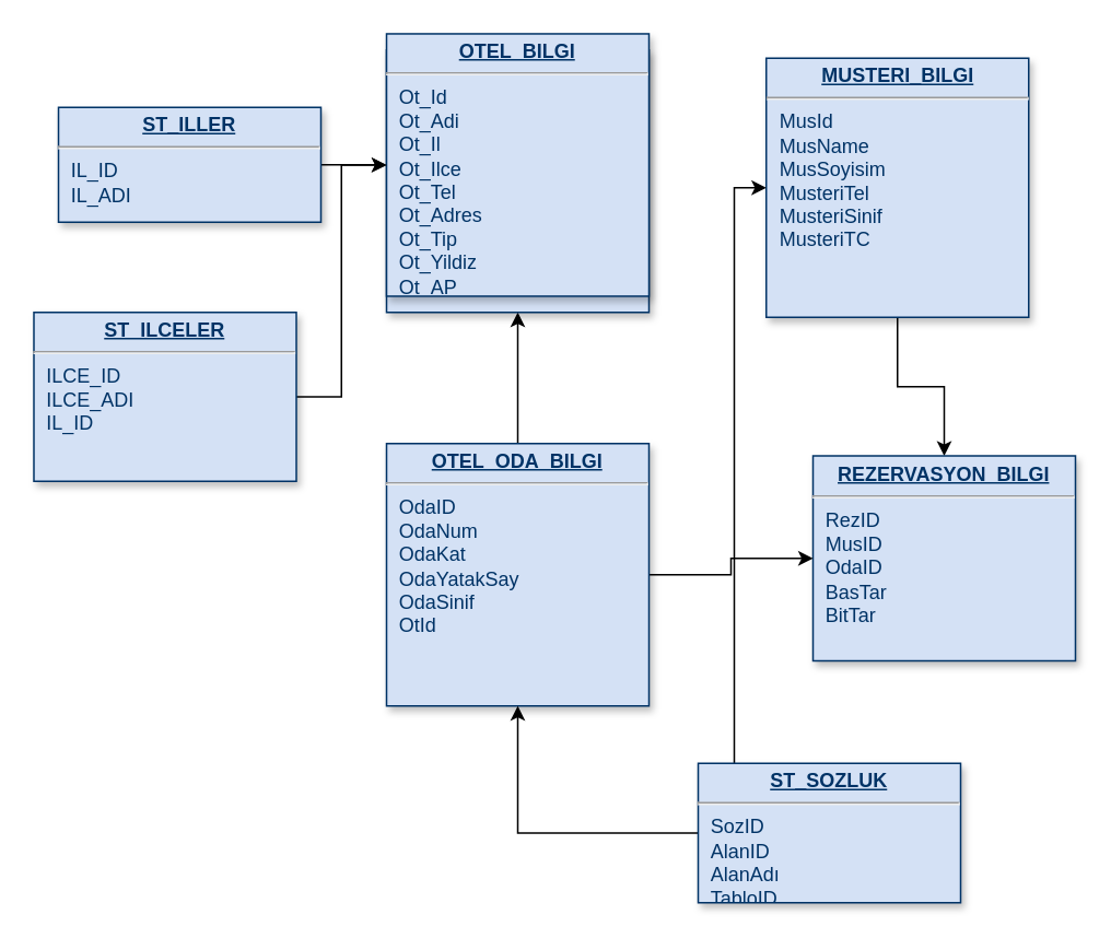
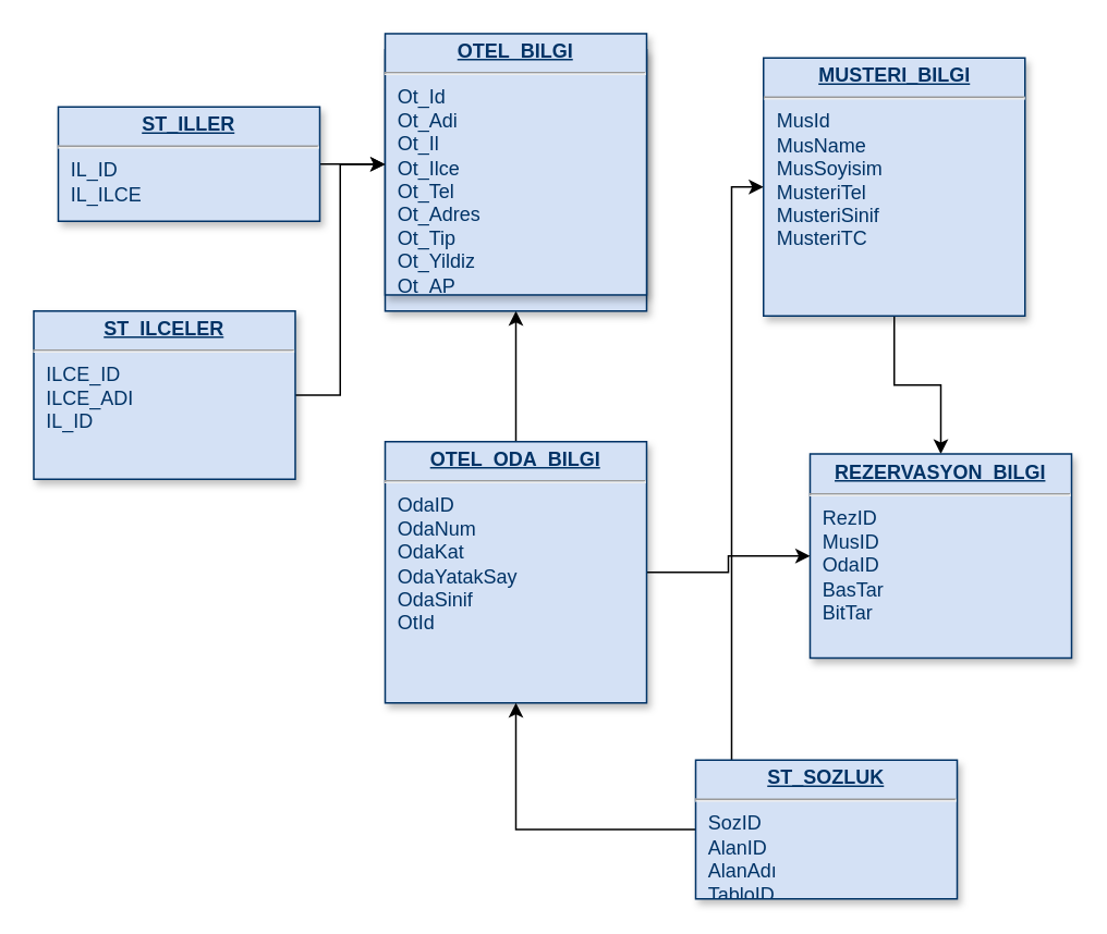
  <mxCell id="0" />
  <mxCell id="1" parent="0" />
  <mxCell id="2" value="" style="edgeStyle=orthogonalEdgeStyle;rounded=0;orthogonalLoop=1;jettySize=auto;html=1;" edge="1" parent="1" source="3" target="4"><mxGeometry relative="1" as="geometry" /></mxCell>
  <mxCell id="3" value="&lt;p style=&quot;margin: 0px ; margin-top: 4px ; text-align: center ; text-decoration: underline&quot;&gt;&lt;strong&gt;MUSTERI_BILGI&lt;/strong&gt;&lt;/p&gt;&lt;hr&gt;&lt;p style=&quot;margin: 0px ; margin-left: 8px&quot;&gt;MusId&lt;br&gt;MusName&lt;/p&gt;&lt;p style=&quot;margin: 0px ; margin-left: 8px&quot;&gt;MusSoyisim&lt;/p&gt;&lt;p style=&quot;margin: 0px ; margin-left: 8px&quot;&gt;MusteriTel&lt;/p&gt;&lt;p style=&quot;margin: 0px ; margin-left: 8px&quot;&gt;MusteriSinif&lt;/p&gt;&lt;p style=&quot;margin: 0px ; margin-left: 8px&quot;&gt;MusteriTC&lt;/p&gt;&lt;p style=&quot;margin: 0px ; margin-left: 8px&quot;&gt;&lt;br&gt;&lt;/p&gt;" style="verticalAlign=top;align=left;overflow=fill;fontSize=12;fontFamily=Helvetica;html=1;strokeColor=#003366;shadow=1;fillColor=#D4E1F5;fontColor=#003366" parent="1" vertex="1"><mxGeometry x="466.5" y="35" width="160" height="158" as="geometry" /></mxCell>
  <mxCell id="4" value="&lt;p style=&quot;margin: 0px ; margin-top: 4px ; text-align: center ; text-decoration: underline&quot;&gt;&lt;b&gt;REZERVASYON_BILGI&lt;/b&gt;&lt;/p&gt;&lt;hr&gt;&lt;p style=&quot;margin: 0px ; margin-left: 8px&quot;&gt;RezID&lt;/p&gt;&lt;p style=&quot;margin: 0px ; margin-left: 8px&quot;&gt;MusID&lt;/p&gt;&lt;p style=&quot;margin: 0px ; margin-left: 8px&quot;&gt;OdaID&lt;/p&gt;&lt;p style=&quot;margin: 0px ; margin-left: 8px&quot;&gt;BasTar&lt;/p&gt;&lt;p style=&quot;margin: 0px ; margin-left: 8px&quot;&gt;BitTar&lt;/p&gt;" style="verticalAlign=top;align=left;overflow=fill;fontSize=12;fontFamily=Helvetica;html=1;strokeColor=#003366;shadow=1;fillColor=#D4E1F5;fontColor=#003366" parent="1" vertex="1"><mxGeometry x="495" y="277.5" width="160" height="125" as="geometry" /></mxCell>
  <mxCell id="5" value="" style="edgeStyle=orthogonalEdgeStyle;rounded=0;orthogonalLoop=1;jettySize=auto;html=1;" edge="1" parent="1" source="7" target="8"><mxGeometry relative="1" as="geometry" /></mxCell>
  <mxCell id="6" value="" style="edgeStyle=orthogonalEdgeStyle;rounded=0;orthogonalLoop=1;jettySize=auto;html=1;" edge="1" parent="1" source="7" target="4"><mxGeometry relative="1" as="geometry" /></mxCell>
  <mxCell id="7" value="&lt;p style=&quot;margin: 0px ; margin-top: 4px ; text-align: center ; text-decoration: underline&quot;&gt;&lt;b&gt;OTEL_ODA_BILGI&lt;/b&gt;&lt;/p&gt;&lt;hr&gt;&lt;p style=&quot;margin: 0px ; margin-left: 8px&quot;&gt;OdaID&lt;/p&gt;&lt;p style=&quot;margin: 0px ; margin-left: 8px&quot;&gt;OdaNum&lt;/p&gt;&lt;p style=&quot;margin: 0px ; margin-left: 8px&quot;&gt;OdaKat&lt;/p&gt;&lt;p style=&quot;margin: 0px ; margin-left: 8px&quot;&gt;OdaYatakSay&lt;/p&gt;&lt;p style=&quot;margin: 0px ; margin-left: 8px&quot;&gt;OdaSinif&lt;/p&gt;&lt;p style=&quot;margin: 0px ; margin-left: 8px&quot;&gt;OtId&lt;/p&gt;&lt;p style=&quot;margin: 0px ; margin-left: 8px&quot;&gt;&lt;br&gt;&lt;/p&gt;&lt;p style=&quot;margin: 0px ; margin-left: 8px&quot;&gt;&lt;br&gt;&lt;/p&gt;" style="verticalAlign=top;align=left;overflow=fill;fontSize=12;fontFamily=Helvetica;html=1;strokeColor=#003366;shadow=1;fillColor=#D4E1F5;fontColor=#003366" parent="1" vertex="1"><mxGeometry x="235" y="270" width="160" height="160" as="geometry" /></mxCell>
  <mxCell id="8" value="&lt;p style=&quot;margin: 0px ; margin-top: 4px ; text-align: center ; text-decoration: underline&quot;&gt;&lt;b&gt;OTEL_ODA_BILGI&lt;/b&gt;&lt;/p&gt;&lt;hr&gt;&lt;p style=&quot;margin: 0px ; margin-left: 8px&quot;&gt;OdaID&lt;/p&gt;&lt;p style=&quot;margin: 0px ; margin-left: 8px&quot;&gt;OdaNum&lt;/p&gt;&lt;p style=&quot;margin: 0px ; margin-left: 8px&quot;&gt;OdaKat&lt;/p&gt;&lt;p style=&quot;margin: 0px ; margin-left: 8px&quot;&gt;OdaYatakSay&lt;/p&gt;&lt;p style=&quot;margin: 0px ; margin-left: 8px&quot;&gt;OdaSinif&lt;/p&gt;&lt;p style=&quot;margin: 0px ; margin-left: 8px&quot;&gt;OtId&lt;/p&gt;&lt;p style=&quot;margin: 0px ; margin-left: 8px&quot;&gt;&lt;br&gt;&lt;/p&gt;&lt;p style=&quot;margin: 0px ; margin-left: 8px&quot;&gt;&lt;br&gt;&lt;/p&gt;" style="verticalAlign=top;align=left;overflow=fill;fontSize=12;fontFamily=Helvetica;html=1;strokeColor=#003366;shadow=1;fillColor=#D4E1F5;fontColor=#003366" vertex="1" parent="1"><mxGeometry x="235" y="30" width="160" height="160" as="geometry" /></mxCell>
  <mxCell id="9" value="" style="edgeStyle=orthogonalEdgeStyle;rounded=0;orthogonalLoop=1;jettySize=auto;html=1;" edge="1" parent="1" source="11" target="7"><mxGeometry relative="1" as="geometry" /></mxCell>
  <mxCell id="10" value="" style="edgeStyle=orthogonalEdgeStyle;rounded=0;orthogonalLoop=1;jettySize=auto;html=1;entryX=0;entryY=0.5;entryDx=0;entryDy=0;" edge="1" parent="1" source="11" target="3"><mxGeometry relative="1" as="geometry"><Array as="points"><mxPoint x="447" y="114" /></Array></mxGeometry></mxCell>
  <mxCell id="11" value="&lt;p style=&quot;margin: 0px ; margin-top: 4px ; text-align: center ; text-decoration: underline&quot;&gt;&lt;b&gt;ST_SOZLUK&lt;/b&gt;&lt;/p&gt;&lt;hr&gt;&lt;p style=&quot;margin: 0px ; margin-left: 8px&quot;&gt;&lt;span&gt;SozID&lt;/span&gt;&lt;br&gt;&lt;/p&gt;&lt;p style=&quot;margin: 0px ; margin-left: 8px&quot;&gt;&lt;span&gt;AlanID&lt;/span&gt;&lt;/p&gt;&lt;p style=&quot;margin: 0px ; margin-left: 8px&quot;&gt;&lt;span&gt;AlanAdı&lt;/span&gt;&lt;/p&gt;&lt;p style=&quot;margin: 0px ; margin-left: 8px&quot;&gt;&lt;span&gt;TabloID&lt;/span&gt;&lt;/p&gt;" style="verticalAlign=top;align=left;overflow=fill;fontSize=12;fontFamily=Helvetica;html=1;strokeColor=#003366;shadow=1;fillColor=#D4E1F5;fontColor=#003366" parent="1" vertex="1"><mxGeometry x="425" y="465" width="160" height="85" as="geometry" /></mxCell>
  <mxCell id="12" value="&lt;p style=&quot;margin: 0px ; margin-top: 4px ; text-align: center ; text-decoration: underline&quot;&gt;&lt;b&gt;OTEL_BILGI&lt;/b&gt;&lt;/p&gt;&lt;hr&gt;&lt;p style=&quot;margin: 0px ; margin-left: 8px&quot;&gt;Ot_Id&lt;/p&gt;&lt;p style=&quot;margin: 0px ; margin-left: 8px&quot;&gt;Ot_Adi&lt;/p&gt;&lt;p style=&quot;margin: 0px ; margin-left: 8px&quot;&gt;Ot_Il&lt;/p&gt;&lt;p style=&quot;margin: 0px ; margin-left: 8px&quot;&gt;Ot_Ilce&lt;/p&gt;&lt;p style=&quot;margin: 0px ; margin-left: 8px&quot;&gt;Ot_Tel&lt;/p&gt;&lt;p style=&quot;margin: 0px ; margin-left: 8px&quot;&gt;Ot_Adres&lt;/p&gt;&lt;p style=&quot;margin: 0px ; margin-left: 8px&quot;&gt;Ot_Tip&lt;/p&gt;&lt;p style=&quot;margin: 0px ; margin-left: 8px&quot;&gt;Ot_Yildiz&lt;/p&gt;&lt;p style=&quot;margin: 0px ; margin-left: 8px&quot;&gt;Ot_AP&lt;/p&gt;" style="verticalAlign=top;align=left;overflow=fill;fontSize=12;fontFamily=Helvetica;html=1;strokeColor=#003366;shadow=1;fillColor=#D4E1F5;fontColor=#003366" parent="1" vertex="1"><mxGeometry x="235" y="20.14" width="160" height="160" as="geometry" /></mxCell>
  <mxCell id="13" value="" style="edgeStyle=orthogonalEdgeStyle;rounded=0;orthogonalLoop=1;jettySize=auto;html=1;" edge="1" parent="1" source="14" target="12"><mxGeometry relative="1" as="geometry" /></mxCell>
- <mxCell id="14" value="&lt;p style=&quot;margin: 0px ; margin-top: 4px ; text-align: center ; text-decoration: underline&quot;&gt;&lt;b&gt;ST_ILLER&lt;/b&gt;&lt;/p&gt;&lt;hr&gt;&lt;p style=&quot;margin: 0px ; margin-left: 8px&quot;&gt;&lt;span&gt;IL_ID&lt;/span&gt;&lt;br&gt;&lt;/p&gt;&lt;p style=&quot;margin: 0px ; margin-left: 8px&quot;&gt;&lt;span&gt;IL_ADI&lt;/span&gt;&lt;/p&gt;" style="verticalAlign=top;align=left;overflow=fill;fontSize=12;fontFamily=Helvetica;html=1;strokeColor=#003366;shadow=1;fillColor=#D4E1F5;fontColor=#003366" vertex="1" parent="1"><mxGeometry x="35" y="65" width="160" height="70" as="geometry" /></mxCell>
+ <mxCell id="14" value="&lt;p style=&quot;margin: 0px ; margin-top: 4px ; text-align: center ; text-decoration: underline&quot;&gt;&lt;b&gt;ST_ILLER&lt;/b&gt;&lt;/p&gt;&lt;hr&gt;&lt;p style=&quot;margin: 0px ; margin-left: 8px&quot;&gt;&lt;span&gt;IL_ID&lt;/span&gt;&lt;br&gt;&lt;/p&gt;&lt;p style=&quot;margin: 0px ; margin-left: 8px&quot;&gt;&lt;span&gt;IL_ILCE&lt;/span&gt;&lt;/p&gt;" style="verticalAlign=top;align=left;overflow=fill;fontSize=12;fontFamily=Helvetica;html=1;strokeColor=#003366;shadow=1;fillColor=#D4E1F5;fontColor=#003366" vertex="1" parent="1"><mxGeometry x="35" y="65" width="160" height="70" as="geometry" /></mxCell>
  <mxCell id="15" value="" style="edgeStyle=orthogonalEdgeStyle;rounded=0;orthogonalLoop=1;jettySize=auto;html=1;entryX=0;entryY=0.5;entryDx=0;entryDy=0;" edge="1" parent="1" source="16" target="12"><mxGeometry relative="1" as="geometry"><mxPoint x="195" y="674.5" as="targetPoint" /></mxGeometry></mxCell>
  <mxCell id="16" value="&lt;p style=&quot;margin: 0px ; margin-top: 4px ; text-align: center ; text-decoration: underline&quot;&gt;&lt;b&gt;ST_ILCELER&lt;/b&gt;&lt;/p&gt;&lt;hr&gt;&lt;p style=&quot;margin: 0px ; margin-left: 8px&quot;&gt;&lt;span&gt;ILCE_ID&lt;/span&gt;&lt;br&gt;&lt;/p&gt;&lt;p style=&quot;margin: 0px ; margin-left: 8px&quot;&gt;&lt;span&gt;ILCE_ADI&lt;/span&gt;&lt;/p&gt;&lt;p style=&quot;margin: 0px ; margin-left: 8px&quot;&gt;&lt;span&gt;IL_ID&lt;/span&gt;&lt;/p&gt;" style="verticalAlign=top;align=left;overflow=fill;fontSize=12;fontFamily=Helvetica;html=1;strokeColor=#003366;shadow=1;fillColor=#D4E1F5;fontColor=#003366" vertex="1" parent="1"><mxGeometry x="20" y="190" width="160" height="103" as="geometry" /></mxCell>
